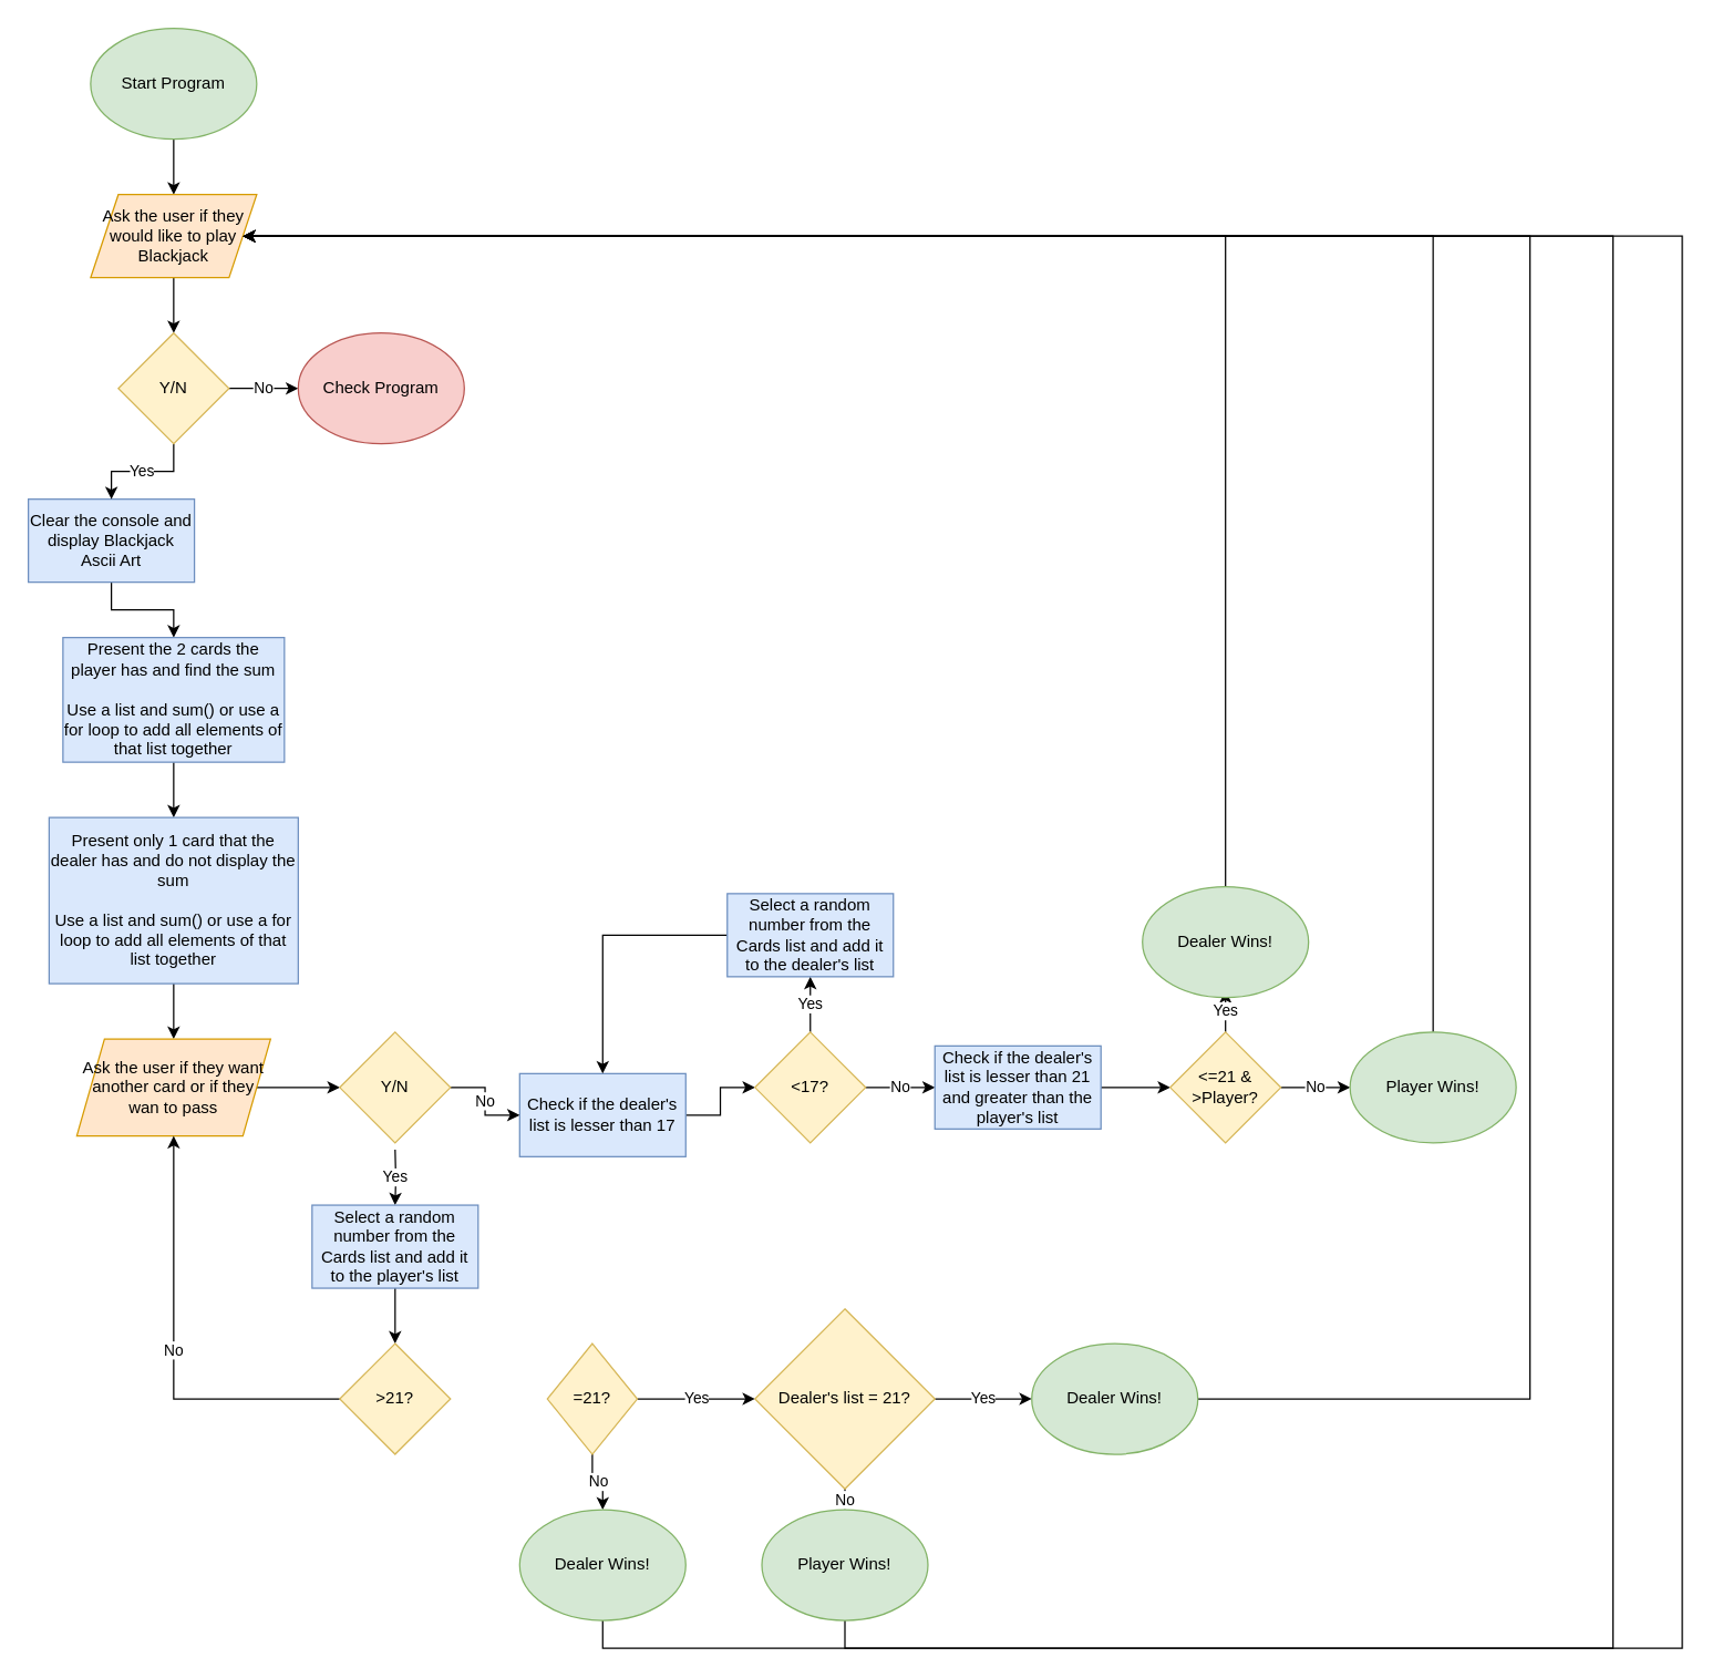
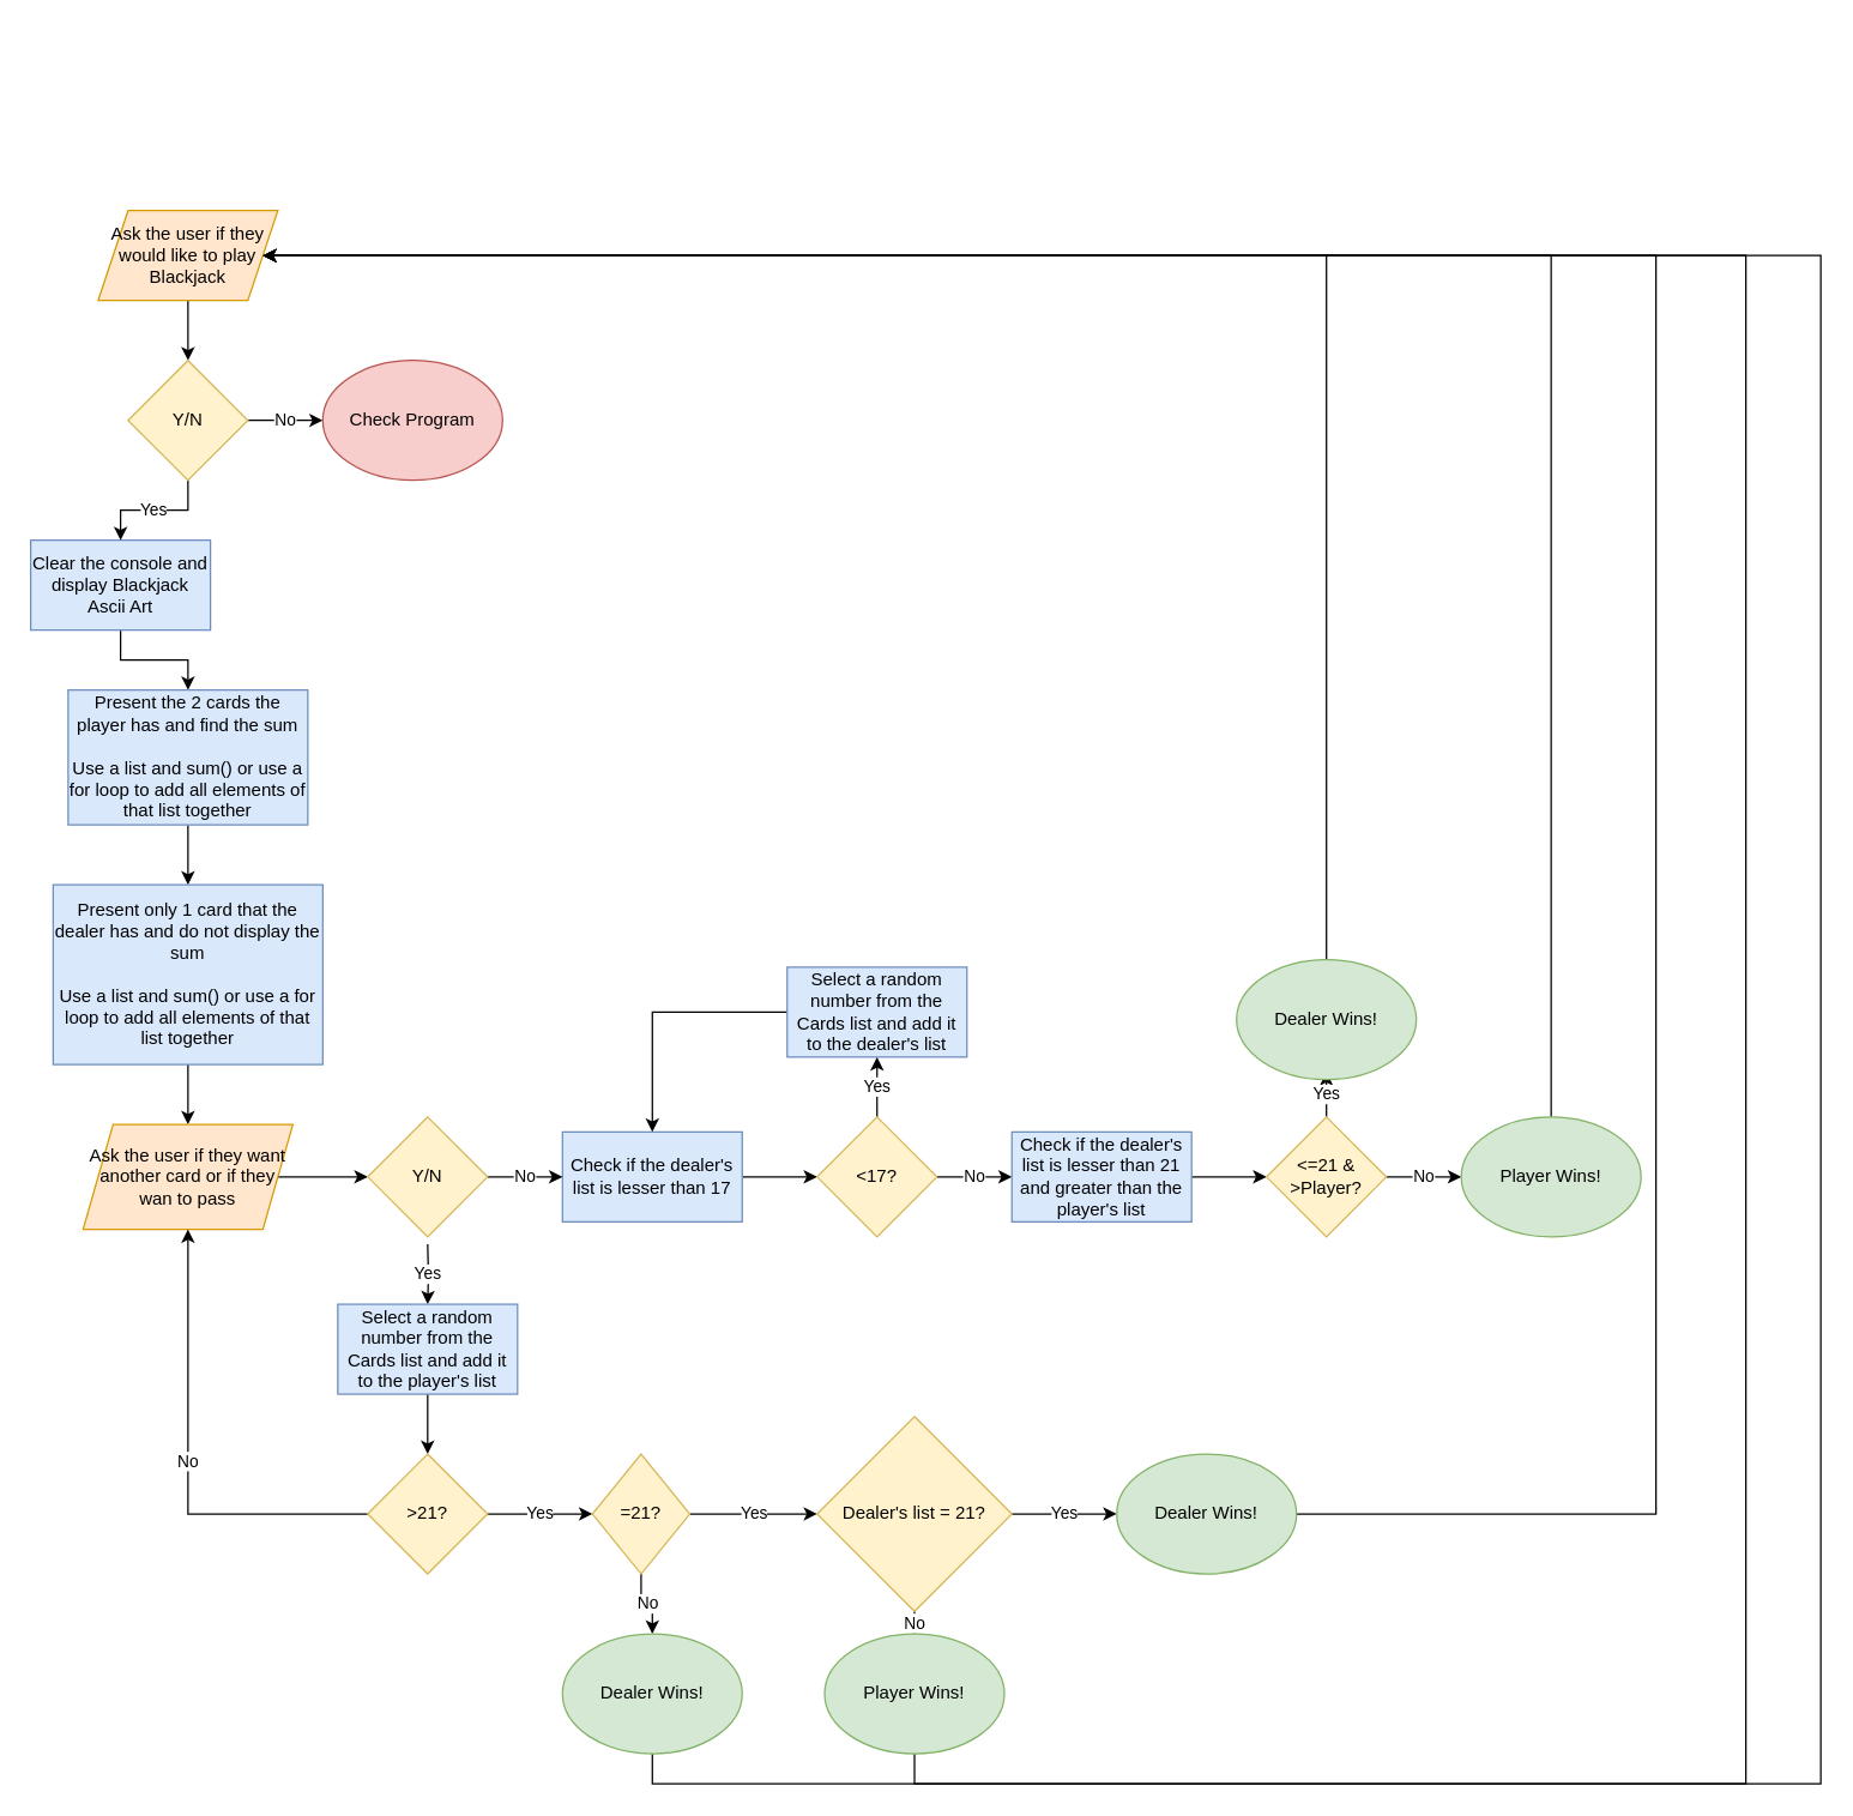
  <mxCell id="0" />
  <mxCell id="1" parent="0" />
- <mxCell id="2" style="edgeStyle=orthogonalEdgeStyle;rounded=0;orthogonalLoop=1;jettySize=auto;html=1;exitX=0.5;exitY=1;exitDx=0;exitDy=0;entryX=0.5;entryY=0;entryDx=0;entryDy=0;" edge="1" parent="1" source="3" target="7"><mxGeometry relative="1" as="geometry" /></mxCell>
- <mxCell id="3" value="Start Program" style="ellipse;whiteSpace=wrap;html=1;fillColor=#d5e8d4;strokeColor=#82b366;" vertex="1" parent="1"><mxGeometry x="65" y="20" width="120" height="80" as="geometry" /></mxCell>
  <mxCell id="4" style="edgeStyle=orthogonalEdgeStyle;rounded=0;orthogonalLoop=1;jettySize=auto;html=1;exitX=0.5;exitY=1;exitDx=0;exitDy=0;entryX=0.5;entryY=0;entryDx=0;entryDy=0;" edge="1" parent="1" source="5" target="13"><mxGeometry relative="1" as="geometry" /></mxCell>
  <mxCell id="5" value="Clear the console and display Blackjack Ascii Art" style="rounded=0;whiteSpace=wrap;html=1;fillColor=#dae8fc;strokeColor=#6c8ebf;" vertex="1" parent="1"><mxGeometry x="20" y="360" width="120" height="60" as="geometry" /></mxCell>
  <mxCell id="6" style="edgeStyle=orthogonalEdgeStyle;rounded=0;orthogonalLoop=1;jettySize=auto;html=1;exitX=0.5;exitY=1;exitDx=0;exitDy=0;" edge="1" parent="1" source="7" target="10"><mxGeometry relative="1" as="geometry" /></mxCell>
  <mxCell id="7" value="Ask the user if they would like to play Blackjack" style="shape=parallelogram;perimeter=parallelogramPerimeter;whiteSpace=wrap;html=1;fixedSize=1;fillColor=#ffe6cc;strokeColor=#d79b00;" vertex="1" parent="1"><mxGeometry x="65" y="140" width="120" height="60" as="geometry" /></mxCell>
  <mxCell id="8" value="No" style="edgeStyle=orthogonalEdgeStyle;rounded=0;orthogonalLoop=1;jettySize=auto;html=1;exitX=1;exitY=0.5;exitDx=0;exitDy=0;entryX=0;entryY=0.5;entryDx=0;entryDy=0;" edge="1" parent="1" source="10" target="11"><mxGeometry relative="1" as="geometry" /></mxCell>
  <mxCell id="9" value="Yes" style="edgeStyle=orthogonalEdgeStyle;rounded=0;orthogonalLoop=1;jettySize=auto;html=1;exitX=0.5;exitY=1;exitDx=0;exitDy=0;entryX=0.5;entryY=0;entryDx=0;entryDy=0;" edge="1" parent="1" source="10" target="5"><mxGeometry relative="1" as="geometry" /></mxCell>
  <mxCell id="10" value="Y/N" style="rhombus;whiteSpace=wrap;html=1;fillColor=#fff2cc;strokeColor=#d6b656;" vertex="1" parent="1"><mxGeometry x="85" y="240" width="80" height="80" as="geometry" /></mxCell>
  <mxCell id="11" value="Check Program" style="ellipse;whiteSpace=wrap;html=1;fillColor=#f8cecc;strokeColor=#b85450;" vertex="1" parent="1"><mxGeometry x="215" y="240" width="120" height="80" as="geometry" /></mxCell>
  <mxCell id="12" style="edgeStyle=orthogonalEdgeStyle;rounded=0;orthogonalLoop=1;jettySize=auto;html=1;exitX=0.5;exitY=1;exitDx=0;exitDy=0;entryX=0.5;entryY=0;entryDx=0;entryDy=0;" edge="1" parent="1" source="13" target="15"><mxGeometry relative="1" as="geometry" /></mxCell>
  <mxCell id="13" value="Present the 2 cards the player has and find the sum&lt;br&gt;&lt;br&gt;Use a list and sum() or use a for loop to add all elements of that list together" style="rounded=0;whiteSpace=wrap;html=1;fillColor=#dae8fc;strokeColor=#6c8ebf;" vertex="1" parent="1"><mxGeometry x="45" y="460" width="160" height="90" as="geometry" /></mxCell>
  <mxCell id="14" style="edgeStyle=orthogonalEdgeStyle;rounded=0;orthogonalLoop=1;jettySize=auto;html=1;exitX=0.5;exitY=1;exitDx=0;exitDy=0;entryX=0.5;entryY=0;entryDx=0;entryDy=0;" edge="1" parent="1" source="15" target="17"><mxGeometry relative="1" as="geometry" /></mxCell>
  <mxCell id="15" value="Present only 1 card that the dealer has and do not display the sum&lt;br&gt;&lt;br&gt;Use a list and sum() or use a for loop to add all elements of that list together" style="rounded=0;whiteSpace=wrap;html=1;fillColor=#dae8fc;strokeColor=#6c8ebf;" vertex="1" parent="1"><mxGeometry x="35" y="590" width="180" height="120" as="geometry" /></mxCell>
  <mxCell id="16" style="edgeStyle=orthogonalEdgeStyle;rounded=0;orthogonalLoop=1;jettySize=auto;html=1;exitX=1;exitY=0.5;exitDx=0;exitDy=0;entryX=0;entryY=0.5;entryDx=0;entryDy=0;" edge="1" parent="1" source="17" target="41"><mxGeometry relative="1" as="geometry" /></mxCell>
  <mxCell id="17" value="Ask the user if they want another card or if they wan to pass" style="shape=parallelogram;perimeter=parallelogramPerimeter;whiteSpace=wrap;html=1;fixedSize=1;fillColor=#ffe6cc;strokeColor=#d79b00;" vertex="1" parent="1"><mxGeometry x="55" y="750" width="140" height="70" as="geometry" /></mxCell>
  <mxCell id="18" value="Yes" style="edgeStyle=orthogonalEdgeStyle;rounded=0;orthogonalLoop=1;jettySize=auto;html=1;exitX=0.5;exitY=1;exitDx=0;exitDy=0;entryX=0.5;entryY=0;entryDx=0;entryDy=0;" edge="1" parent="1" target="20"><mxGeometry relative="1" as="geometry"><mxPoint x="285" y="830" as="sourcePoint" /></mxGeometry></mxCell>
  <mxCell id="19" style="edgeStyle=orthogonalEdgeStyle;rounded=0;orthogonalLoop=1;jettySize=auto;html=1;exitX=0.5;exitY=1;exitDx=0;exitDy=0;entryX=0.5;entryY=0;entryDx=0;entryDy=0;" edge="1" parent="1" source="20" target="39"><mxGeometry relative="1" as="geometry" /></mxCell>
  <mxCell id="20" value="Select a random number from the Cards list and add it to the player's list" style="rounded=0;whiteSpace=wrap;html=1;fillColor=#dae8fc;strokeColor=#6c8ebf;" vertex="1" parent="1"><mxGeometry x="225" y="870" width="120" height="60" as="geometry" /></mxCell>
  <mxCell id="21" style="edgeStyle=orthogonalEdgeStyle;rounded=0;orthogonalLoop=1;jettySize=auto;html=1;exitX=1;exitY=0.5;exitDx=0;exitDy=0;entryX=0;entryY=0.5;entryDx=0;entryDy=0;" edge="1" parent="1" source="22" target="25"><mxGeometry relative="1" as="geometry" /></mxCell>
- <mxCell id="22" value="Check if the dealer's list is lesser than 17" style="rounded=0;whiteSpace=wrap;html=1;fillColor=#dae8fc;strokeColor=#6c8ebf;" vertex="1" parent="1"><mxGeometry x="375" y="775" width="120" height="60" as="geometry" /></mxCell>
+ <mxCell id="22" value="Check if the dealer's list is lesser than 17" style="rounded=0;whiteSpace=wrap;html=1;fillColor=#dae8fc;strokeColor=#6c8ebf;" vertex="1" parent="1"><mxGeometry x="375" y="755" width="120" height="60" as="geometry" /></mxCell>
  <mxCell id="23" value="Yes" style="edgeStyle=orthogonalEdgeStyle;rounded=0;orthogonalLoop=1;jettySize=auto;html=1;exitX=0.5;exitY=0;exitDx=0;exitDy=0;entryX=0.5;entryY=1;entryDx=0;entryDy=0;" edge="1" parent="1" source="25" target="27"><mxGeometry relative="1" as="geometry" /></mxCell>
  <mxCell id="24" value="No" style="edgeStyle=orthogonalEdgeStyle;rounded=0;orthogonalLoop=1;jettySize=auto;html=1;exitX=1;exitY=0.5;exitDx=0;exitDy=0;entryX=0;entryY=0.5;entryDx=0;entryDy=0;" edge="1" parent="1" source="25" target="29"><mxGeometry relative="1" as="geometry"><Array as="points"><mxPoint x="645" y="785" /><mxPoint x="645" y="785" /></Array></mxGeometry></mxCell>
  <mxCell id="25" value="&amp;lt;17?" style="rhombus;whiteSpace=wrap;html=1;fillColor=#fff2cc;strokeColor=#d6b656;" vertex="1" parent="1"><mxGeometry x="545" y="745" width="80" height="80" as="geometry" /></mxCell>
  <mxCell id="26" style="edgeStyle=orthogonalEdgeStyle;rounded=0;orthogonalLoop=1;jettySize=auto;html=1;exitX=0;exitY=0.5;exitDx=0;exitDy=0;entryX=0.5;entryY=0;entryDx=0;entryDy=0;" edge="1" parent="1" source="27" target="22"><mxGeometry relative="1" as="geometry" /></mxCell>
  <mxCell id="27" value="Select a random number from the Cards list and add it to the dealer's list" style="rounded=0;whiteSpace=wrap;html=1;fillColor=#dae8fc;strokeColor=#6c8ebf;" vertex="1" parent="1"><mxGeometry x="525" y="645" width="120" height="60" as="geometry" /></mxCell>
  <mxCell id="28" style="edgeStyle=orthogonalEdgeStyle;rounded=0;orthogonalLoop=1;jettySize=auto;html=1;exitX=1;exitY=0.5;exitDx=0;exitDy=0;entryX=0;entryY=0.5;entryDx=0;entryDy=0;" edge="1" parent="1" source="29" target="32"><mxGeometry relative="1" as="geometry" /></mxCell>
  <mxCell id="29" value="Check if the dealer's list is lesser than 21 and greater than the player's list" style="rounded=0;whiteSpace=wrap;html=1;fillColor=#dae8fc;strokeColor=#6c8ebf;" vertex="1" parent="1"><mxGeometry x="675" y="755" width="120" height="60" as="geometry" /></mxCell>
  <mxCell id="30" value="Yes" style="edgeStyle=orthogonalEdgeStyle;rounded=0;orthogonalLoop=1;jettySize=auto;html=1;exitX=0.5;exitY=0;exitDx=0;exitDy=0;entryX=0.5;entryY=1;entryDx=0;entryDy=0;" edge="1" parent="1" source="32"><mxGeometry relative="1" as="geometry"><mxPoint x="885" y="715" as="targetPoint" /></mxGeometry></mxCell>
  <mxCell id="31" value="No" style="edgeStyle=orthogonalEdgeStyle;rounded=0;orthogonalLoop=1;jettySize=auto;html=1;exitX=1;exitY=0.5;exitDx=0;exitDy=0;entryX=0;entryY=0.5;entryDx=0;entryDy=0;" edge="1" parent="1" source="32" target="36"><mxGeometry relative="1" as="geometry" /></mxCell>
  <mxCell id="32" value="&amp;lt;=21 &amp;amp; &amp;gt;Player?" style="rhombus;whiteSpace=wrap;html=1;fillColor=#fff2cc;strokeColor=#d6b656;" vertex="1" parent="1"><mxGeometry x="845" y="745" width="80" height="80" as="geometry" /></mxCell>
  <mxCell id="33" style="edgeStyle=orthogonalEdgeStyle;rounded=0;orthogonalLoop=1;jettySize=auto;html=1;exitX=0.5;exitY=0;exitDx=0;exitDy=0;entryX=1;entryY=0.5;entryDx=0;entryDy=0;" edge="1" parent="1" source="34" target="7"><mxGeometry relative="1" as="geometry"><Array as="points"><mxPoint x="885" y="170" /></Array></mxGeometry></mxCell>
  <mxCell id="34" value="Dealer Wins!" style="ellipse;whiteSpace=wrap;html=1;fillColor=#d5e8d4;strokeColor=#82b366;" vertex="1" parent="1"><mxGeometry x="825" y="640" width="120" height="80" as="geometry" /></mxCell>
  <mxCell id="35" style="edgeStyle=orthogonalEdgeStyle;rounded=0;orthogonalLoop=1;jettySize=auto;html=1;exitX=0.5;exitY=0;exitDx=0;exitDy=0;entryX=1;entryY=0.5;entryDx=0;entryDy=0;" edge="1" parent="1" source="36" target="7"><mxGeometry relative="1" as="geometry"><Array as="points"><mxPoint x="1035" y="170" /></Array></mxGeometry></mxCell>
  <mxCell id="36" value="Player Wins!" style="ellipse;whiteSpace=wrap;html=1;fillColor=#d5e8d4;strokeColor=#82b366;" vertex="1" parent="1"><mxGeometry x="975" y="745" width="120" height="80" as="geometry" /></mxCell>
  <mxCell id="37" value="No" style="edgeStyle=orthogonalEdgeStyle;rounded=0;orthogonalLoop=1;jettySize=auto;html=1;exitX=0;exitY=0.5;exitDx=0;exitDy=0;entryX=0.5;entryY=1;entryDx=0;entryDy=0;" edge="1" parent="1" source="39" target="17"><mxGeometry relative="1" as="geometry"><mxPoint as="offset" /></mxGeometry></mxCell>
+ <mxCell id="38" value="Yes" style="edgeStyle=orthogonalEdgeStyle;rounded=0;orthogonalLoop=1;jettySize=auto;html=1;exitX=1;exitY=0.5;exitDx=0;exitDy=0;entryX=0;entryY=0.5;entryDx=0;entryDy=0;" edge="1" parent="1" source="39" target="44"><mxGeometry relative="1" as="geometry" /></mxCell>
  <mxCell id="39" value="&amp;gt;21?" style="rhombus;whiteSpace=wrap;html=1;fillColor=#fff2cc;strokeColor=#d6b656;" vertex="1" parent="1"><mxGeometry x="245" y="970" width="80" height="80" as="geometry" /></mxCell>
  <mxCell id="40" value="No" style="edgeStyle=orthogonalEdgeStyle;rounded=0;orthogonalLoop=1;jettySize=auto;html=1;exitX=1;exitY=0.5;exitDx=0;exitDy=0;entryX=0;entryY=0.5;entryDx=0;entryDy=0;" edge="1" parent="1" source="41" target="22"><mxGeometry relative="1" as="geometry" /></mxCell>
  <mxCell id="41" value="Y/N" style="rhombus;whiteSpace=wrap;html=1;fillColor=#fff2cc;strokeColor=#d6b656;" vertex="1" parent="1"><mxGeometry x="245" y="745" width="80" height="80" as="geometry" /></mxCell>
  <mxCell id="42" value="Yes" style="edgeStyle=orthogonalEdgeStyle;rounded=0;orthogonalLoop=1;jettySize=auto;html=1;exitX=1;exitY=0.5;exitDx=0;exitDy=0;" edge="1" parent="1" source="44" target="47"><mxGeometry relative="1" as="geometry" /></mxCell>
  <mxCell id="43" value="No" style="edgeStyle=orthogonalEdgeStyle;rounded=0;orthogonalLoop=1;jettySize=auto;html=1;exitX=0.5;exitY=1;exitDx=0;exitDy=0;" edge="1" parent="1" source="44" target="49"><mxGeometry relative="1" as="geometry" /></mxCell>
  <mxCell id="44" value="=21?" style="rhombus;whiteSpace=wrap;html=1;fillColor=#fff2cc;strokeColor=#d6b656;" vertex="1" parent="1"><mxGeometry x="395" y="970" width="65" height="80" as="geometry" /></mxCell>
  <mxCell id="45" value="No" style="edgeStyle=orthogonalEdgeStyle;rounded=0;orthogonalLoop=1;jettySize=auto;html=1;exitX=0.5;exitY=1;exitDx=0;exitDy=0;entryX=0.5;entryY=0;entryDx=0;entryDy=0;" edge="1" parent="1" source="47" target="51"><mxGeometry relative="1" as="geometry" /></mxCell>
  <mxCell id="46" value="Yes" style="edgeStyle=orthogonalEdgeStyle;rounded=0;orthogonalLoop=1;jettySize=auto;html=1;exitX=1;exitY=0.5;exitDx=0;exitDy=0;" edge="1" parent="1" source="47" target="53"><mxGeometry relative="1" as="geometry" /></mxCell>
  <mxCell id="47" value="Dealer's list = 21?" style="rhombus;whiteSpace=wrap;html=1;fillColor=#fff2cc;strokeColor=#d6b656;" vertex="1" parent="1"><mxGeometry x="545" y="945" width="130" height="130" as="geometry" /></mxCell>
  <mxCell id="48" style="edgeStyle=orthogonalEdgeStyle;rounded=0;orthogonalLoop=1;jettySize=auto;html=1;exitX=0.5;exitY=1;exitDx=0;exitDy=0;entryX=1;entryY=0.5;entryDx=0;entryDy=0;" edge="1" parent="1" source="49" target="7"><mxGeometry relative="1" as="geometry"><Array as="points"><mxPoint x="435" y="1190" /><mxPoint x="1165" y="1190" /><mxPoint x="1165" y="170" /></Array></mxGeometry></mxCell>
  <mxCell id="49" value="Dealer Wins!" style="ellipse;whiteSpace=wrap;html=1;fillColor=#d5e8d4;strokeColor=#82b366;" vertex="1" parent="1"><mxGeometry x="375" y="1090" width="120" height="80" as="geometry" /></mxCell>
  <mxCell id="50" style="edgeStyle=orthogonalEdgeStyle;rounded=0;orthogonalLoop=1;jettySize=auto;html=1;exitX=0.5;exitY=1;exitDx=0;exitDy=0;entryX=1;entryY=0.5;entryDx=0;entryDy=0;" edge="1" parent="1" source="51" target="7"><mxGeometry relative="1" as="geometry"><Array as="points"><mxPoint x="610" y="1190" /><mxPoint x="1215" y="1190" /><mxPoint x="1215" y="170" /></Array></mxGeometry></mxCell>
  <mxCell id="51" value="Player Wins!" style="ellipse;whiteSpace=wrap;html=1;fillColor=#d5e8d4;strokeColor=#82b366;" vertex="1" parent="1"><mxGeometry x="550" y="1090" width="120" height="80" as="geometry" /></mxCell>
  <mxCell id="52" style="edgeStyle=orthogonalEdgeStyle;rounded=0;orthogonalLoop=1;jettySize=auto;html=1;exitX=1;exitY=0.5;exitDx=0;exitDy=0;entryX=1;entryY=0.5;entryDx=0;entryDy=0;" edge="1" parent="1" source="53" target="7"><mxGeometry relative="1" as="geometry"><Array as="points"><mxPoint x="1105" y="1010" /><mxPoint x="1105" y="170" /></Array></mxGeometry></mxCell>
  <mxCell id="53" value="Dealer Wins!" style="ellipse;whiteSpace=wrap;html=1;fillColor=#d5e8d4;strokeColor=#82b366;" vertex="1" parent="1"><mxGeometry x="745" y="970" width="120" height="80" as="geometry" /></mxCell>
